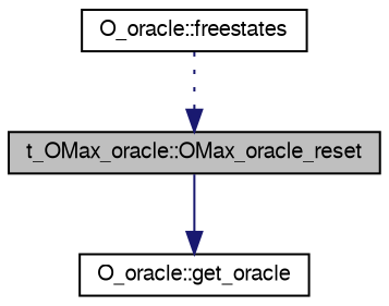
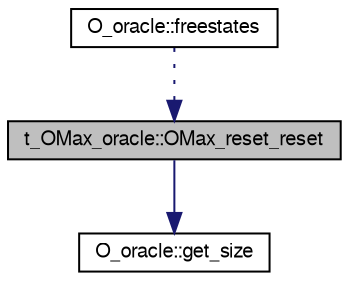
  digraph {
    rankdir=TB
    node [color=black fontname=FreeSans fontsize=10 shape=record]
    edge [color=midnightblue fontname=FreeSans fontsize=10 labelfontname=FreeSans labelfontsize=10]
-   n1 [fillcolor=grey75 fontcolor=black height=0.2 label="t_OMax_oracle::OMax_oracle_reset" style=filled width=0.4]
-   n2 [height=0.2 label="O_oracle::get_oracle" width=0.4]
+   n1 [fillcolor=grey75 fontcolor=black height=0.2 label="t_OMax_oracle::OMax_reset_reset" style=filled width=0.4]
+   n2 [height=0.2 label="O_oracle::get_size" width=0.4]
    n3 [height=0.2 label="O_oracle::freestates" width=0.4]
    n1 -> n2 [style=solid]
    n3 -> n1 [style=dotted]
  }
